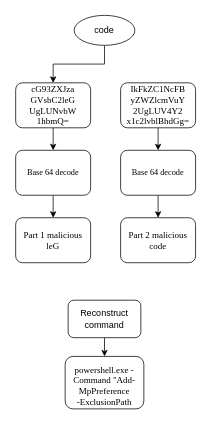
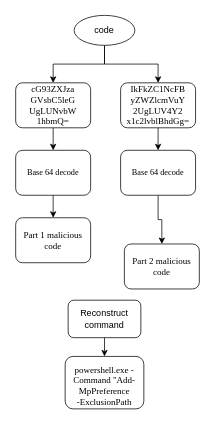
  <mxCell id="0" />
  <mxCell id="1" parent="0" />
  <mxCell id="2" value="&lt;p style=&quot;margin-bottom:0cm&quot; class=&quot;MsoNormal&quot;&gt;&lt;font style=&quot;font-size: 12px;&quot;&gt;powershell.exe -Command &quot;Add-MpPreference&lt;br/&gt;-ExclusionPath&lt;/font&gt;&lt;i&gt;&lt;/i&gt;&lt;/p&gt;" style="rounded=1;whiteSpace=wrap;html=1;shadow=0;labelBackgroundColor=none;strokeWidth=1;fontFamily=Verdana;fontSize=8;align=center;" parent="1" vertex="1"><mxGeometry x="86" y="475" width="105" height="70" as="geometry" /></mxCell>
  <mxCell id="3" style="edgeStyle=orthogonalEdgeStyle;rounded=0;orthogonalLoop=1;jettySize=auto;html=1;exitX=0.5;exitY=1;exitDx=0;exitDy=0;entryX=0.5;entryY=0;entryDx=0;entryDy=0;" parent="1" source="4" target="8" edge="1"><mxGeometry relative="1" as="geometry"><mxPoint x="70" y="210" as="targetPoint" /></mxGeometry></mxCell>
- <mxCell id="4" value="&lt;font style=&quot;font-size: 12px;&quot;&gt;cG93ZXJza&lt;br&gt;GVsbC2leG&lt;br&gt;UgLUNvbW&lt;br&gt;1hbmQ=&lt;/font&gt;" style="rounded=1;whiteSpace=wrap;html=1;shadow=0;labelBackgroundColor=none;strokeWidth=1;fontFamily=Verdana;fontSize=8;align=center;" parent="1" vertex="1"><mxGeometry x="20" y="110" width="100" height="60" as="geometry" /></mxCell>
+ <mxCell id="4" value="&lt;font style=&quot;font-size: 12px;&quot;&gt;cG93ZXJza&lt;br&gt;GVsbC5leG&lt;br&gt;UgLUNvbW&lt;br&gt;1hbmQ=&lt;/font&gt;" style="rounded=1;whiteSpace=wrap;html=1;shadow=0;labelBackgroundColor=none;strokeWidth=1;fontFamily=Verdana;fontSize=8;align=center;" parent="1" vertex="1"><mxGeometry x="20" y="110" width="100" height="60" as="geometry" /></mxCell>
  <mxCell id="5" style="edgeStyle=orthogonalEdgeStyle;rounded=0;orthogonalLoop=1;jettySize=auto;html=1;exitX=0.5;exitY=1;exitDx=0;exitDy=0;entryX=0.5;entryY=0;entryDx=0;entryDy=0;" parent="1" source="6" target="10" edge="1"><mxGeometry relative="1" as="geometry" /></mxCell>
  <mxCell id="6" value="&lt;font style=&quot;font-size: 12px;&quot;&gt;IkFkZC1NcFB&lt;br&gt;yZWZlcmVuY&lt;br&gt;2UgLUV4Y2&lt;br&gt;x1c2lvblBhdGg=&lt;/font&gt;" style="rounded=1;whiteSpace=wrap;html=1;shadow=0;labelBackgroundColor=none;strokeWidth=1;fontFamily=Verdana;fontSize=8;align=center;" parent="1" vertex="1"><mxGeometry x="160" y="110" width="100" height="60" as="geometry" /></mxCell>
  <mxCell id="7" style="edgeStyle=orthogonalEdgeStyle;rounded=0;orthogonalLoop=1;jettySize=auto;html=1;exitX=0.5;exitY=1;exitDx=0;exitDy=0;entryX=0.5;entryY=0;entryDx=0;entryDy=0;" parent="1" source="8" target="16" edge="1"><mxGeometry relative="1" as="geometry" /></mxCell>
  <mxCell id="8" value="&lt;font style=&quot;font-size: 11px;&quot;&gt;Base 64 decode&lt;/font&gt;" style="rounded=1;whiteSpace=wrap;html=1;shadow=0;labelBackgroundColor=none;strokeWidth=1;fontFamily=Verdana;fontSize=8;align=center;" parent="1" vertex="1"><mxGeometry x="20" y="200" width="100" height="60" as="geometry" /></mxCell>
  <mxCell id="9" style="edgeStyle=orthogonalEdgeStyle;rounded=0;orthogonalLoop=1;jettySize=auto;html=1;exitX=0.5;exitY=1;exitDx=0;exitDy=0;entryX=0.5;entryY=0;entryDx=0;entryDy=0;" parent="1" source="10" target="17" edge="1"><mxGeometry relative="1" as="geometry" /></mxCell>
  <mxCell id="10" value="&lt;font style=&quot;font-size: 11px;&quot;&gt;Base 64 decode&lt;/font&gt;" style="rounded=1;whiteSpace=wrap;html=1;shadow=0;labelBackgroundColor=none;strokeWidth=1;fontFamily=Verdana;fontSize=8;align=center;" parent="1" vertex="1"><mxGeometry x="160" y="200" width="100" height="60" as="geometry" /></mxCell>
  <mxCell id="11" style="edgeStyle=orthogonalEdgeStyle;rounded=0;orthogonalLoop=1;jettySize=auto;html=1;exitX=0.5;exitY=1;exitDx=0;exitDy=0;entryX=0.5;entryY=0;entryDx=0;entryDy=0;" parent="1" source="12" target="2" edge="1"><mxGeometry relative="1" as="geometry" /></mxCell>
  <mxCell id="12" value="Reconstruct command" style="rounded=1;whiteSpace=wrap;html=1;" parent="1" vertex="1"><mxGeometry x="90" y="400" width="97" height="50" as="geometry" /></mxCell>
  <mxCell id="13" style="edgeStyle=orthogonalEdgeStyle;rounded=0;orthogonalLoop=1;jettySize=auto;html=1;exitX=0.5;exitY=1;exitDx=0;exitDy=0;entryX=0.5;entryY=0;entryDx=0;entryDy=0;" parent="1" source="15" target="4" edge="1"><mxGeometry relative="1" as="geometry" /></mxCell>
+ <mxCell id="14" style="edgeStyle=orthogonalEdgeStyle;rounded=0;orthogonalLoop=1;jettySize=auto;html=1;exitX=0.5;exitY=1;exitDx=0;exitDy=0;entryX=0.5;entryY=0;entryDx=0;entryDy=0;" parent="1" source="15" target="6" edge="1"><mxGeometry relative="1" as="geometry" /></mxCell>
  <mxCell id="15" value="code" style="ellipse;whiteSpace=wrap;html=1;" parent="1" vertex="1"><mxGeometry x="98" y="20" width="81" height="40" as="geometry" /></mxCell>
- <mxCell id="16" value="&lt;font style=&quot;font-size: 12px;&quot;&gt;Part 1 malicious leG&lt;/font&gt;" style="rounded=1;whiteSpace=wrap;html=1;shadow=0;labelBackgroundColor=none;strokeWidth=1;fontFamily=Verdana;fontSize=8;align=center;" parent="1" vertex="1"><mxGeometry x="20" y="290" width="100" height="60" as="geometry" /></mxCell>
- <mxCell id="17" value="&lt;font style=&quot;font-size: 12px;&quot;&gt;Part 2 malicious code&lt;/font&gt;" style="rounded=1;whiteSpace=wrap;html=1;shadow=0;labelBackgroundColor=none;strokeWidth=1;fontFamily=Verdana;fontSize=8;align=center;" parent="1" vertex="1"><mxGeometry x="160" y="290" width="100" height="60" as="geometry" /></mxCell>
+ <mxCell id="16" value="&lt;font style=&quot;font-size: 12px;&quot;&gt;Part 1 malicious code&lt;/font&gt;" style="rounded=1;whiteSpace=wrap;html=1;shadow=0;labelBackgroundColor=none;strokeWidth=1;fontFamily=Verdana;fontSize=8;align=center;" parent="1" vertex="1"><mxGeometry x="20" y="290" width="100" height="60" as="geometry" /></mxCell>
+ <mxCell id="17" value="&lt;font style=&quot;font-size: 12px;&quot;&gt;Part 2 malicious code&lt;/font&gt;" style="rounded=1;whiteSpace=wrap;html=1;shadow=0;labelBackgroundColor=none;strokeWidth=1;fontFamily=Verdana;fontSize=8;align=center;" parent="1" vertex="1"><mxGeometry x="165" y="325" width="100" height="60" as="geometry" /></mxCell>
